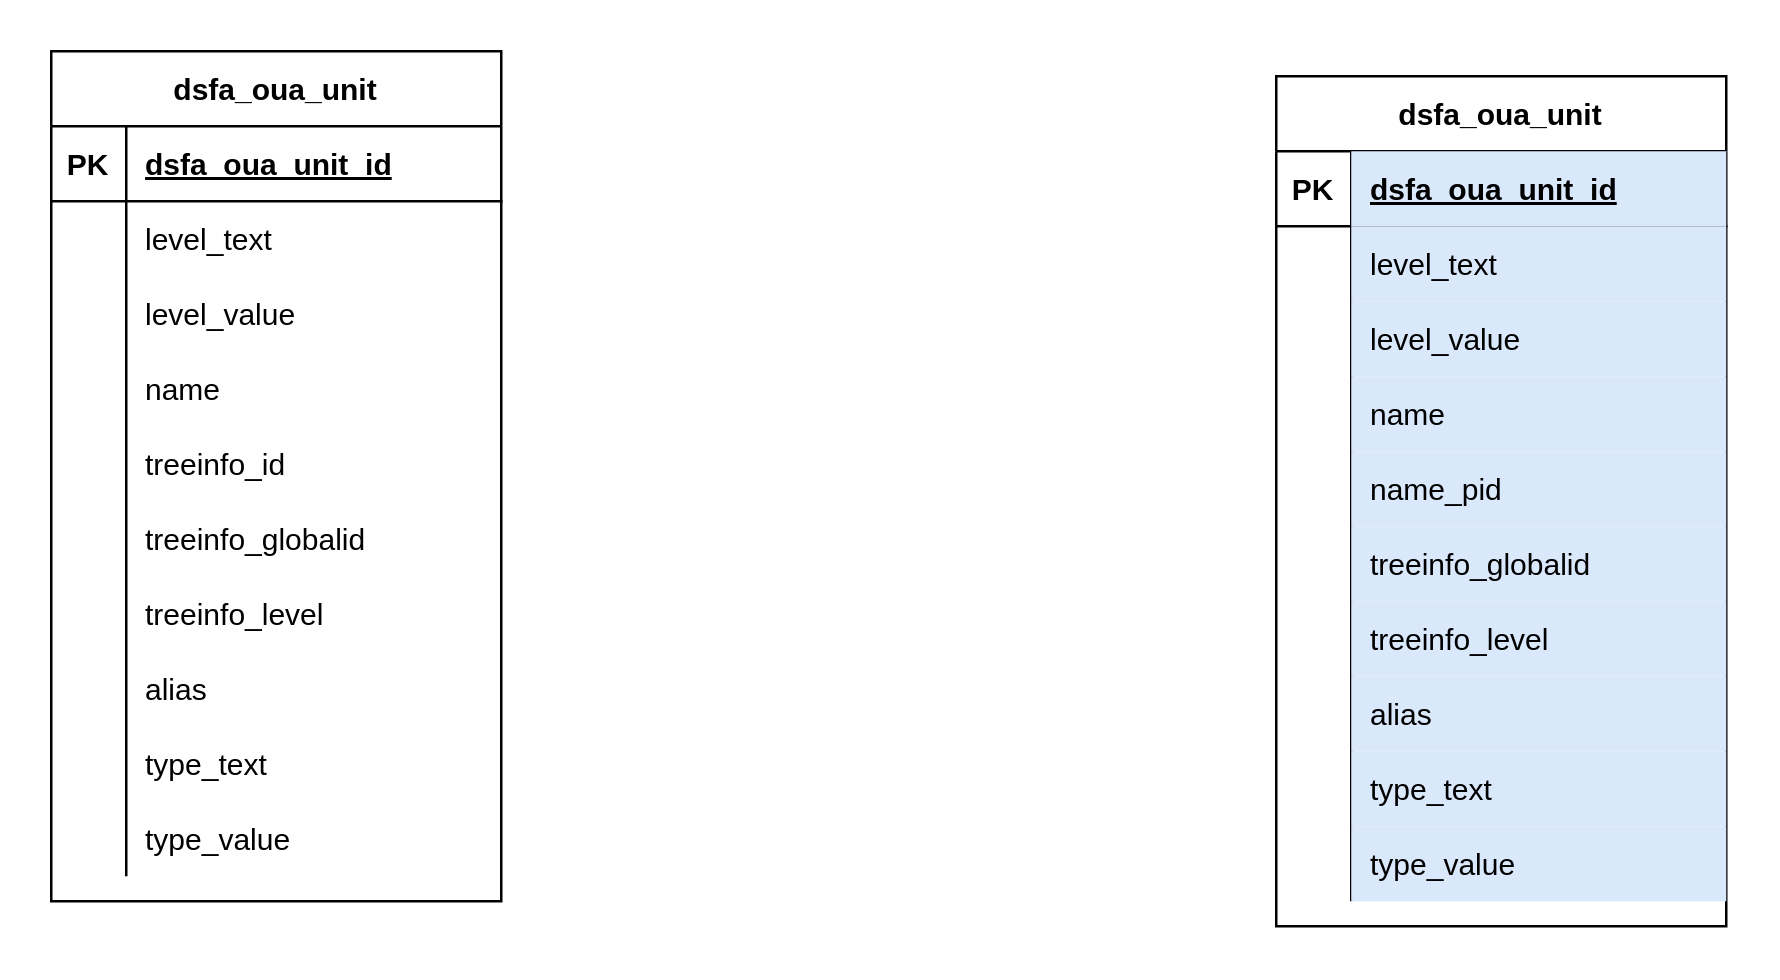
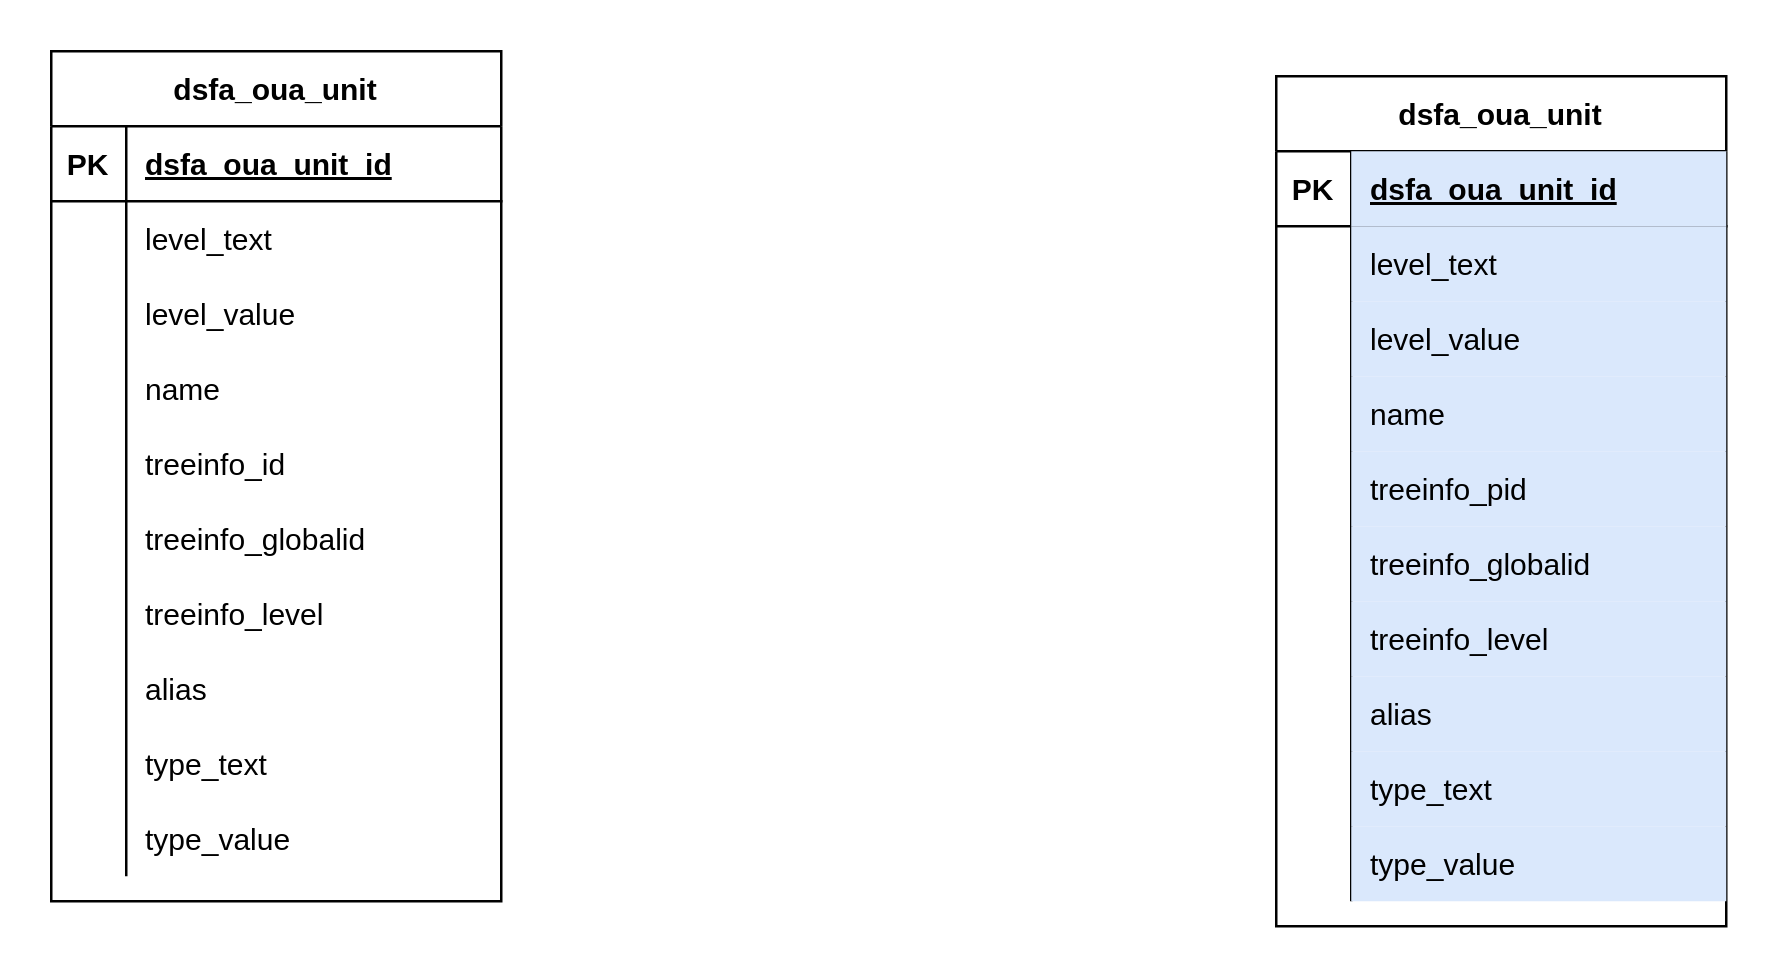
  <mxCell id="0" />
  <mxCell id="1" parent="0" />
  <mxCell id="2" value="dsfa_oua_unit" style="shape=table;startSize=30;container=1;collapsible=1;childLayout=tableLayout;fixedRows=1;rowLines=0;fontStyle=1;align=center;resizeLast=1;" vertex="1" parent="1"><mxGeometry x="20" y="20" width="180" height="340" as="geometry" /></mxCell>
  <mxCell id="3" value="" style="shape=partialRectangle;collapsible=0;dropTarget=0;pointerEvents=0;fillColor=none;top=0;left=0;bottom=1;right=0;points=[[0,0.5],[1,0.5]];portConstraint=eastwest;" vertex="1" parent="2"><mxGeometry y="30" width="180" height="30" as="geometry" /></mxCell>
  <mxCell id="4" value="PK" style="shape=partialRectangle;connectable=0;fillColor=none;top=0;left=0;bottom=0;right=0;fontStyle=1;overflow=hidden;" vertex="1" parent="3"><mxGeometry width="30" height="30" as="geometry" /></mxCell>
  <mxCell id="5" value="dsfa_oua_unit_id" style="shape=partialRectangle;connectable=0;fillColor=none;top=0;left=0;bottom=0;right=0;align=left;spacingLeft=6;fontStyle=5;overflow=hidden;" vertex="1" parent="3"><mxGeometry x="30" width="150" height="30" as="geometry" /></mxCell>
  <mxCell id="6" value="" style="shape=partialRectangle;collapsible=0;dropTarget=0;pointerEvents=0;fillColor=none;top=0;left=0;bottom=0;right=0;points=[[0,0.5],[1,0.5]];portConstraint=eastwest;" vertex="1" parent="2"><mxGeometry y="60" width="180" height="30" as="geometry" /></mxCell>
  <mxCell id="7" value="" style="shape=partialRectangle;connectable=0;fillColor=none;top=0;left=0;bottom=0;right=0;editable=1;overflow=hidden;" vertex="1" parent="6"><mxGeometry width="30" height="30" as="geometry" /></mxCell>
  <mxCell id="8" value="level_text" style="shape=partialRectangle;connectable=0;fillColor=none;top=0;left=0;bottom=0;right=0;align=left;spacingLeft=6;overflow=hidden;" vertex="1" parent="6"><mxGeometry x="30" width="150" height="30" as="geometry" /></mxCell>
  <mxCell id="9" value="" style="shape=partialRectangle;collapsible=0;dropTarget=0;pointerEvents=0;fillColor=none;top=0;left=0;bottom=0;right=0;points=[[0,0.5],[1,0.5]];portConstraint=eastwest;" vertex="1" parent="2"><mxGeometry y="90" width="180" height="30" as="geometry" /></mxCell>
  <mxCell id="10" value="" style="shape=partialRectangle;connectable=0;fillColor=none;top=0;left=0;bottom=0;right=0;editable=1;overflow=hidden;" vertex="1" parent="9"><mxGeometry width="30" height="30" as="geometry" /></mxCell>
  <mxCell id="11" value="level_value" style="shape=partialRectangle;connectable=0;fillColor=none;top=0;left=0;bottom=0;right=0;align=left;spacingLeft=6;overflow=hidden;" vertex="1" parent="9"><mxGeometry x="30" width="150" height="30" as="geometry" /></mxCell>
  <mxCell id="12" value="" style="shape=partialRectangle;collapsible=0;dropTarget=0;pointerEvents=0;fillColor=none;top=0;left=0;bottom=0;right=0;points=[[0,0.5],[1,0.5]];portConstraint=eastwest;" vertex="1" parent="2"><mxGeometry y="120" width="180" height="30" as="geometry" /></mxCell>
  <mxCell id="13" value="" style="shape=partialRectangle;connectable=0;fillColor=none;top=0;left=0;bottom=0;right=0;editable=1;overflow=hidden;" vertex="1" parent="12"><mxGeometry width="30" height="30" as="geometry" /></mxCell>
  <mxCell id="14" value="name" style="shape=partialRectangle;connectable=0;fillColor=none;top=0;left=0;bottom=0;right=0;align=left;spacingLeft=6;overflow=hidden;" vertex="1" parent="12"><mxGeometry x="30" width="150" height="30" as="geometry" /></mxCell>
  <mxCell id="15" value="" style="shape=partialRectangle;collapsible=0;dropTarget=0;pointerEvents=0;fillColor=none;top=0;left=0;bottom=0;right=0;points=[[0,0.5],[1,0.5]];portConstraint=eastwest;" vertex="1" parent="2"><mxGeometry y="150" width="180" height="30" as="geometry" /></mxCell>
  <mxCell id="16" value="" style="shape=partialRectangle;connectable=0;fillColor=none;top=0;left=0;bottom=0;right=0;editable=1;overflow=hidden;" vertex="1" parent="15"><mxGeometry width="30" height="30" as="geometry" /></mxCell>
  <mxCell id="17" value="treeinfo_id" style="shape=partialRectangle;connectable=0;fillColor=none;top=0;left=0;bottom=0;right=0;align=left;spacingLeft=6;overflow=hidden;" vertex="1" parent="15"><mxGeometry x="30" width="150" height="30" as="geometry" /></mxCell>
  <mxCell id="18" value="" style="shape=partialRectangle;collapsible=0;dropTarget=0;pointerEvents=0;fillColor=none;top=0;left=0;bottom=0;right=0;points=[[0,0.5],[1,0.5]];portConstraint=eastwest;" vertex="1" parent="2"><mxGeometry y="180" width="180" height="30" as="geometry" /></mxCell>
  <mxCell id="19" value="" style="shape=partialRectangle;connectable=0;fillColor=none;top=0;left=0;bottom=0;right=0;editable=1;overflow=hidden;" vertex="1" parent="18"><mxGeometry width="30" height="30" as="geometry" /></mxCell>
  <mxCell id="20" value="treeinfo_globalid" style="shape=partialRectangle;connectable=0;fillColor=none;top=0;left=0;bottom=0;right=0;align=left;spacingLeft=6;overflow=hidden;" vertex="1" parent="18"><mxGeometry x="30" width="150" height="30" as="geometry" /></mxCell>
  <mxCell id="21" value="" style="shape=partialRectangle;collapsible=0;dropTarget=0;pointerEvents=0;fillColor=none;top=0;left=0;bottom=0;right=0;points=[[0,0.5],[1,0.5]];portConstraint=eastwest;" vertex="1" parent="2"><mxGeometry y="210" width="180" height="30" as="geometry" /></mxCell>
  <mxCell id="22" value="" style="shape=partialRectangle;connectable=0;fillColor=none;top=0;left=0;bottom=0;right=0;editable=1;overflow=hidden;" vertex="1" parent="21"><mxGeometry width="30" height="30" as="geometry" /></mxCell>
  <mxCell id="23" value="treeinfo_level" style="shape=partialRectangle;connectable=0;fillColor=none;top=0;left=0;bottom=0;right=0;align=left;spacingLeft=6;overflow=hidden;" vertex="1" parent="21"><mxGeometry x="30" width="150" height="30" as="geometry" /></mxCell>
  <mxCell id="24" value="" style="shape=partialRectangle;collapsible=0;dropTarget=0;pointerEvents=0;fillColor=none;top=0;left=0;bottom=0;right=0;points=[[0,0.5],[1,0.5]];portConstraint=eastwest;" vertex="1" parent="2"><mxGeometry y="240" width="180" height="30" as="geometry" /></mxCell>
  <mxCell id="25" value="" style="shape=partialRectangle;connectable=0;fillColor=none;top=0;left=0;bottom=0;right=0;editable=1;overflow=hidden;" vertex="1" parent="24"><mxGeometry width="30" height="30" as="geometry" /></mxCell>
  <mxCell id="26" value="alias" style="shape=partialRectangle;connectable=0;fillColor=none;top=0;left=0;bottom=0;right=0;align=left;spacingLeft=6;overflow=hidden;" vertex="1" parent="24"><mxGeometry x="30" width="150" height="30" as="geometry" /></mxCell>
  <mxCell id="27" value="" style="shape=partialRectangle;collapsible=0;dropTarget=0;pointerEvents=0;fillColor=none;top=0;left=0;bottom=0;right=0;points=[[0,0.5],[1,0.5]];portConstraint=eastwest;" vertex="1" parent="2"><mxGeometry y="270" width="180" height="30" as="geometry" /></mxCell>
  <mxCell id="28" value="" style="shape=partialRectangle;connectable=0;fillColor=none;top=0;left=0;bottom=0;right=0;editable=1;overflow=hidden;" vertex="1" parent="27"><mxGeometry width="30" height="30" as="geometry" /></mxCell>
  <mxCell id="29" value="type_text" style="shape=partialRectangle;connectable=0;fillColor=none;top=0;left=0;bottom=0;right=0;align=left;spacingLeft=6;overflow=hidden;" vertex="1" parent="27"><mxGeometry x="30" width="150" height="30" as="geometry" /></mxCell>
  <mxCell id="30" value="" style="shape=partialRectangle;collapsible=0;dropTarget=0;pointerEvents=0;fillColor=none;top=0;left=0;bottom=0;right=0;points=[[0,0.5],[1,0.5]];portConstraint=eastwest;" vertex="1" parent="2"><mxGeometry y="300" width="180" height="30" as="geometry" /></mxCell>
  <mxCell id="31" value="" style="shape=partialRectangle;connectable=0;fillColor=none;top=0;left=0;bottom=0;right=0;editable=1;overflow=hidden;" vertex="1" parent="30"><mxGeometry width="30" height="30" as="geometry" /></mxCell>
  <mxCell id="32" value="type_value" style="shape=partialRectangle;connectable=0;fillColor=none;top=0;left=0;bottom=0;right=0;align=left;spacingLeft=6;overflow=hidden;" vertex="1" parent="30"><mxGeometry x="30" width="150" height="30" as="geometry" /></mxCell>
  <mxCell id="33" value="dsfa_oua_unit" style="shape=table;startSize=30;container=1;collapsible=1;childLayout=tableLayout;fixedRows=1;rowLines=0;fontStyle=1;align=center;resizeLast=1;" vertex="1" parent="1"><mxGeometry x="510" y="30" width="180" height="340" as="geometry" /></mxCell>
  <mxCell id="34" value="" style="shape=partialRectangle;collapsible=0;dropTarget=0;pointerEvents=0;fillColor=none;top=0;left=0;bottom=1;right=0;points=[[0,0.5],[1,0.5]];portConstraint=eastwest;" vertex="1" parent="33"><mxGeometry y="30" width="180" height="30" as="geometry" /></mxCell>
  <mxCell id="35" value="PK" style="shape=partialRectangle;connectable=0;fillColor=none;top=0;left=0;bottom=0;right=0;fontStyle=1;overflow=hidden;" vertex="1" parent="34"><mxGeometry width="30" height="30" as="geometry" /></mxCell>
  <mxCell id="36" value="dsfa_oua_unit_id" style="shape=partialRectangle;connectable=0;fillColor=#dae8fc;top=0;left=0;bottom=0;right=0;align=left;spacingLeft=6;fontStyle=5;overflow=hidden;strokeColor=#6c8ebf;" vertex="1" parent="34"><mxGeometry x="30" width="150" height="30" as="geometry" /></mxCell>
  <mxCell id="37" value="" style="shape=partialRectangle;collapsible=0;dropTarget=0;pointerEvents=0;fillColor=none;top=0;left=0;bottom=0;right=0;points=[[0,0.5],[1,0.5]];portConstraint=eastwest;" vertex="1" parent="33"><mxGeometry y="60" width="180" height="30" as="geometry" /></mxCell>
  <mxCell id="38" value="" style="shape=partialRectangle;connectable=0;fillColor=none;top=0;left=0;bottom=0;right=0;editable=1;overflow=hidden;" vertex="1" parent="37"><mxGeometry width="30" height="30" as="geometry" /></mxCell>
  <mxCell id="39" value="level_text" style="shape=partialRectangle;connectable=0;fillColor=#dae8fc;top=0;left=0;bottom=0;right=0;align=left;spacingLeft=6;overflow=hidden;strokeColor=#6c8ebf;" vertex="1" parent="37"><mxGeometry x="30" width="150" height="30" as="geometry" /></mxCell>
  <mxCell id="40" value="" style="shape=partialRectangle;collapsible=0;dropTarget=0;pointerEvents=0;fillColor=none;top=0;left=0;bottom=0;right=0;points=[[0,0.5],[1,0.5]];portConstraint=eastwest;" vertex="1" parent="33"><mxGeometry y="90" width="180" height="30" as="geometry" /></mxCell>
  <mxCell id="41" value="" style="shape=partialRectangle;connectable=0;fillColor=none;top=0;left=0;bottom=0;right=0;editable=1;overflow=hidden;" vertex="1" parent="40"><mxGeometry width="30" height="30" as="geometry" /></mxCell>
  <mxCell id="42" value="level_value" style="shape=partialRectangle;connectable=0;fillColor=#dae8fc;top=0;left=0;bottom=0;right=0;align=left;spacingLeft=6;overflow=hidden;strokeColor=#6c8ebf;" vertex="1" parent="40"><mxGeometry x="30" width="150" height="30" as="geometry" /></mxCell>
  <mxCell id="43" value="" style="shape=partialRectangle;collapsible=0;dropTarget=0;pointerEvents=0;fillColor=none;top=0;left=0;bottom=0;right=0;points=[[0,0.5],[1,0.5]];portConstraint=eastwest;" vertex="1" parent="33"><mxGeometry y="120" width="180" height="30" as="geometry" /></mxCell>
  <mxCell id="44" value="" style="shape=partialRectangle;connectable=0;fillColor=none;top=0;left=0;bottom=0;right=0;editable=1;overflow=hidden;" vertex="1" parent="43"><mxGeometry width="30" height="30" as="geometry" /></mxCell>
  <mxCell id="45" value="name" style="shape=partialRectangle;connectable=0;fillColor=#dae8fc;top=0;left=0;bottom=0;right=0;align=left;spacingLeft=6;overflow=hidden;strokeColor=#6c8ebf;" vertex="1" parent="43"><mxGeometry x="30" width="150" height="30" as="geometry" /></mxCell>
  <mxCell id="46" value="" style="shape=partialRectangle;collapsible=0;dropTarget=0;pointerEvents=0;fillColor=none;top=0;left=0;bottom=0;right=0;points=[[0,0.5],[1,0.5]];portConstraint=eastwest;" vertex="1" parent="33"><mxGeometry y="150" width="180" height="30" as="geometry" /></mxCell>
  <mxCell id="47" value="" style="shape=partialRectangle;connectable=0;fillColor=none;top=0;left=0;bottom=0;right=0;editable=1;overflow=hidden;" vertex="1" parent="46"><mxGeometry width="30" height="30" as="geometry" /></mxCell>
- <mxCell id="48" value="name_pid" style="shape=partialRectangle;connectable=0;fillColor=#dae8fc;top=0;left=0;bottom=0;right=0;align=left;spacingLeft=6;overflow=hidden;strokeColor=#6c8ebf;" vertex="1" parent="46"><mxGeometry x="30" width="150" height="30" as="geometry" /></mxCell>
+ <mxCell id="48" value="treeinfo_pid" style="shape=partialRectangle;connectable=0;fillColor=#dae8fc;top=0;left=0;bottom=0;right=0;align=left;spacingLeft=6;overflow=hidden;strokeColor=#6c8ebf;" vertex="1" parent="46"><mxGeometry x="30" width="150" height="30" as="geometry" /></mxCell>
  <mxCell id="49" value="" style="shape=partialRectangle;collapsible=0;dropTarget=0;pointerEvents=0;fillColor=none;top=0;left=0;bottom=0;right=0;points=[[0,0.5],[1,0.5]];portConstraint=eastwest;" vertex="1" parent="33"><mxGeometry y="180" width="180" height="30" as="geometry" /></mxCell>
  <mxCell id="50" value="" style="shape=partialRectangle;connectable=0;fillColor=none;top=0;left=0;bottom=0;right=0;editable=1;overflow=hidden;" vertex="1" parent="49"><mxGeometry width="30" height="30" as="geometry" /></mxCell>
  <mxCell id="51" value="treeinfo_globalid" style="shape=partialRectangle;connectable=0;fillColor=#dae8fc;top=0;left=0;bottom=0;right=0;align=left;spacingLeft=6;overflow=hidden;strokeColor=#6c8ebf;" vertex="1" parent="49"><mxGeometry x="30" width="150" height="30" as="geometry" /></mxCell>
  <mxCell id="52" value="" style="shape=partialRectangle;collapsible=0;dropTarget=0;pointerEvents=0;fillColor=none;top=0;left=0;bottom=0;right=0;points=[[0,0.5],[1,0.5]];portConstraint=eastwest;" vertex="1" parent="33"><mxGeometry y="210" width="180" height="30" as="geometry" /></mxCell>
  <mxCell id="53" value="" style="shape=partialRectangle;connectable=0;fillColor=none;top=0;left=0;bottom=0;right=0;editable=1;overflow=hidden;" vertex="1" parent="52"><mxGeometry width="30" height="30" as="geometry" /></mxCell>
  <mxCell id="54" value="treeinfo_level" style="shape=partialRectangle;connectable=0;fillColor=#dae8fc;top=0;left=0;bottom=0;right=0;align=left;spacingLeft=6;overflow=hidden;strokeColor=#6c8ebf;" vertex="1" parent="52"><mxGeometry x="30" width="150" height="30" as="geometry" /></mxCell>
  <mxCell id="55" value="" style="shape=partialRectangle;collapsible=0;dropTarget=0;pointerEvents=0;fillColor=none;top=0;left=0;bottom=0;right=0;points=[[0,0.5],[1,0.5]];portConstraint=eastwest;" vertex="1" parent="33"><mxGeometry y="240" width="180" height="30" as="geometry" /></mxCell>
  <mxCell id="56" value="" style="shape=partialRectangle;connectable=0;fillColor=none;top=0;left=0;bottom=0;right=0;editable=1;overflow=hidden;" vertex="1" parent="55"><mxGeometry width="30" height="30" as="geometry" /></mxCell>
  <mxCell id="57" value="alias" style="shape=partialRectangle;connectable=0;fillColor=#dae8fc;top=0;left=0;bottom=0;right=0;align=left;spacingLeft=6;overflow=hidden;strokeColor=#6c8ebf;" vertex="1" parent="55"><mxGeometry x="30" width="150" height="30" as="geometry" /></mxCell>
  <mxCell id="58" value="" style="shape=partialRectangle;collapsible=0;dropTarget=0;pointerEvents=0;fillColor=none;top=0;left=0;bottom=0;right=0;points=[[0,0.5],[1,0.5]];portConstraint=eastwest;" vertex="1" parent="33"><mxGeometry y="270" width="180" height="30" as="geometry" /></mxCell>
  <mxCell id="59" value="" style="shape=partialRectangle;connectable=0;fillColor=none;top=0;left=0;bottom=0;right=0;editable=1;overflow=hidden;" vertex="1" parent="58"><mxGeometry width="30" height="30" as="geometry" /></mxCell>
  <mxCell id="60" value="type_text" style="shape=partialRectangle;connectable=0;fillColor=#dae8fc;top=0;left=0;bottom=0;right=0;align=left;spacingLeft=6;overflow=hidden;strokeColor=#6c8ebf;" vertex="1" parent="58"><mxGeometry x="30" width="150" height="30" as="geometry" /></mxCell>
  <mxCell id="61" value="" style="shape=partialRectangle;collapsible=0;dropTarget=0;pointerEvents=0;fillColor=none;top=0;left=0;bottom=0;right=0;points=[[0,0.5],[1,0.5]];portConstraint=eastwest;" vertex="1" parent="33"><mxGeometry y="300" width="180" height="30" as="geometry" /></mxCell>
  <mxCell id="62" value="" style="shape=partialRectangle;connectable=0;fillColor=none;top=0;left=0;bottom=0;right=0;editable=1;overflow=hidden;" vertex="1" parent="61"><mxGeometry width="30" height="30" as="geometry" /></mxCell>
  <mxCell id="63" value="type_value" style="shape=partialRectangle;connectable=0;fillColor=#dae8fc;top=0;left=0;bottom=0;right=0;align=left;spacingLeft=6;overflow=hidden;strokeColor=#6c8ebf;" vertex="1" parent="61"><mxGeometry x="30" width="150" height="30" as="geometry" /></mxCell>
